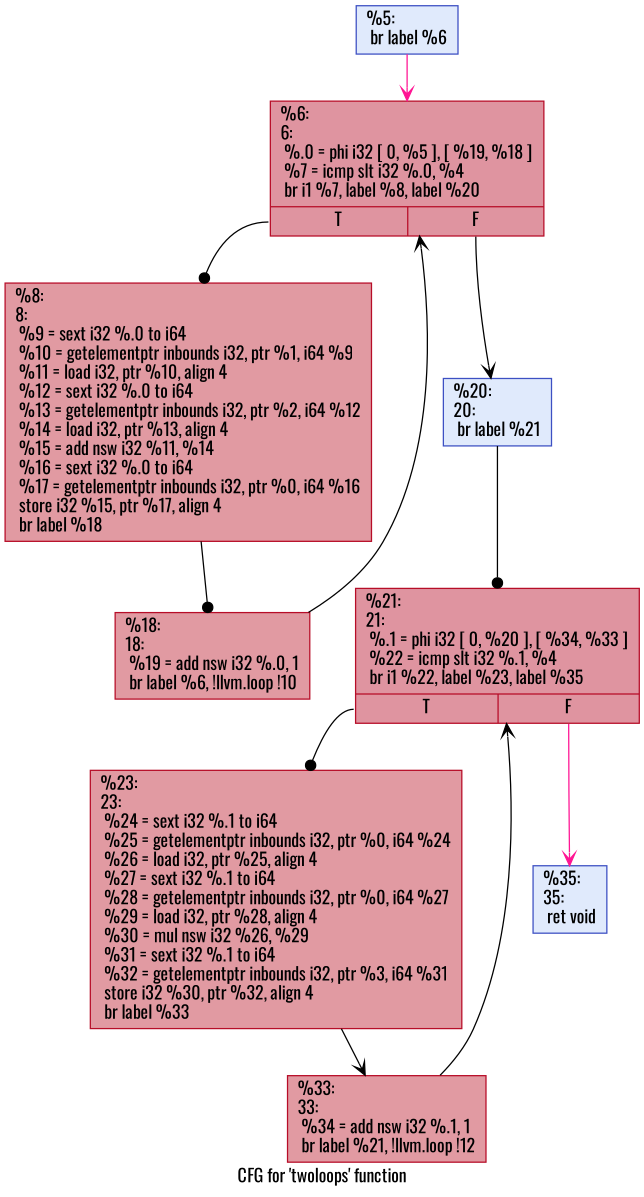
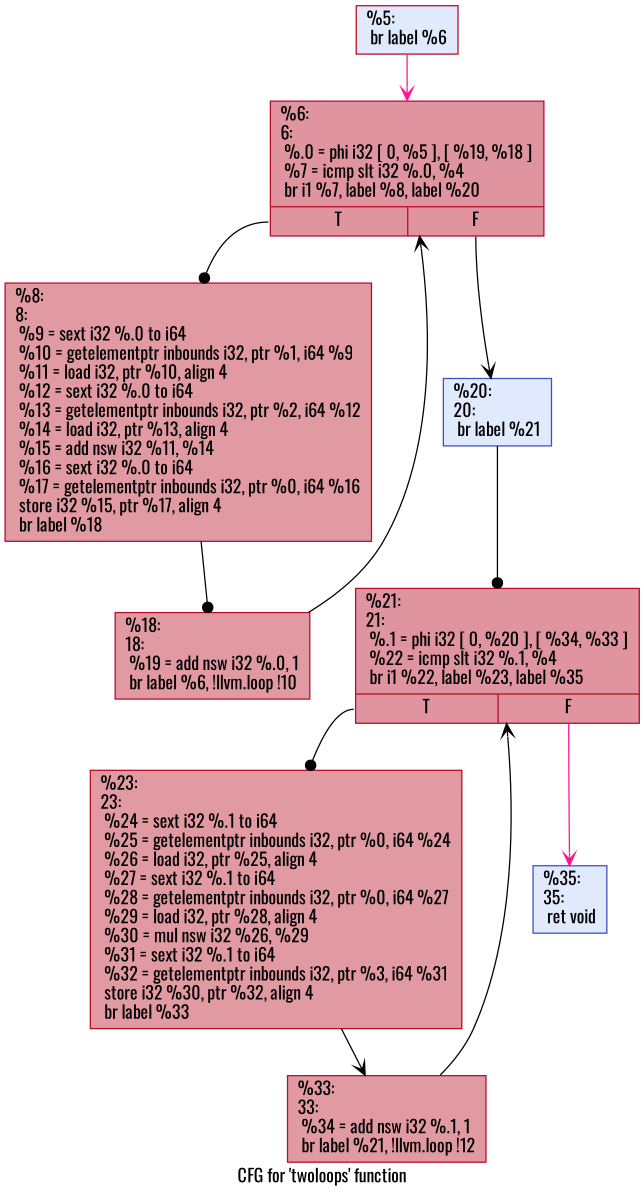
  digraph {
    label="CFG for 'twoloops' function"
    fontname=Oswald
    node [color="#b70d28ff" fillcolor="#bb1b2c70" shape=record style=filled fontname=Oswald]
    edge [color=black arrowhead=vee fontname=Oswald]
-   n1 [color="#3d50c3ff" fillcolor="#b9d0f970" label="{%5:\l  br label %6\l}"]
+   n1 [fillcolor="#b9d0f970" label="{%5:\l  br label %6\l}"]
    n2 [fillcolor="#b70d2870" label="{%6:\l6:                                                \l  %.0 = phi i32 [ 0, %5 ], [ %19, %18 ]\l  %7 = icmp slt i32 %.0, %4\l  br i1 %7, label %8, label %20\l|{<s0>T|<s1>F}}"]
    n3 [label="{%8:\l8:                                                \l  %9 = sext i32 %.0 to i64\l  %10 = getelementptr inbounds i32, ptr %1, i64 %9\l  %11 = load i32, ptr %10, align 4\l  %12 = sext i32 %.0 to i64\l  %13 = getelementptr inbounds i32, ptr %2, i64 %12\l  %14 = load i32, ptr %13, align 4\l  %15 = add nsw i32 %11, %14\l  %16 = sext i32 %.0 to i64\l  %17 = getelementptr inbounds i32, ptr %0, i64 %16\l  store i32 %15, ptr %17, align 4\l  br label %18\l}"]
    n4 [color="#3d50c3ff" fillcolor="#b9d0f970" label="{%20:\l20:                                               \l  br label %21\l}"]
    n5 [label="{%18:\l18:                                               \l  %19 = add nsw i32 %.0, 1\l  br label %6, !llvm.loop !10\l}"]
    n6 [fillcolor="#b70d2870" label="{%21:\l21:                                               \l  %.1 = phi i32 [ 0, %20 ], [ %34, %33 ]\l  %22 = icmp slt i32 %.1, %4\l  br i1 %22, label %23, label %35\l|{<s0>T|<s1>F}}"]
    n7 [label="{%23:\l23:                                               \l  %24 = sext i32 %.1 to i64\l  %25 = getelementptr inbounds i32, ptr %0, i64 %24\l  %26 = load i32, ptr %25, align 4\l  %27 = sext i32 %.1 to i64\l  %28 = getelementptr inbounds i32, ptr %0, i64 %27\l  %29 = load i32, ptr %28, align 4\l  %30 = mul nsw i32 %26, %29\l  %31 = sext i32 %.1 to i64\l  %32 = getelementptr inbounds i32, ptr %3, i64 %31\l  store i32 %30, ptr %32, align 4\l  br label %33\l}"]
    n8 [color="#3d50c3ff" fillcolor="#b9d0f970" label="{%35:\l35:                                               \l  ret void\l}"]
    n9 [label="{%33:\l33:                                               \l  %34 = add nsw i32 %.1, 1\l  br label %21, !llvm.loop !12\l}"]
    n1 -> n2 [color=deeppink]
    n2 -> n3 [tailport=s0 arrowhead=dot]
    n2 -> n4 [tailport=s1]
    n3 -> n5 [arrowhead=dot]
    n4 -> n6 [arrowhead=dot]
    n5 -> n2
    n6 -> n7 [tailport=s0 arrowhead=dot]
    n6 -> n8 [tailport=s1 color=deeppink]
    n7 -> n9
    n9 -> n6
  }
